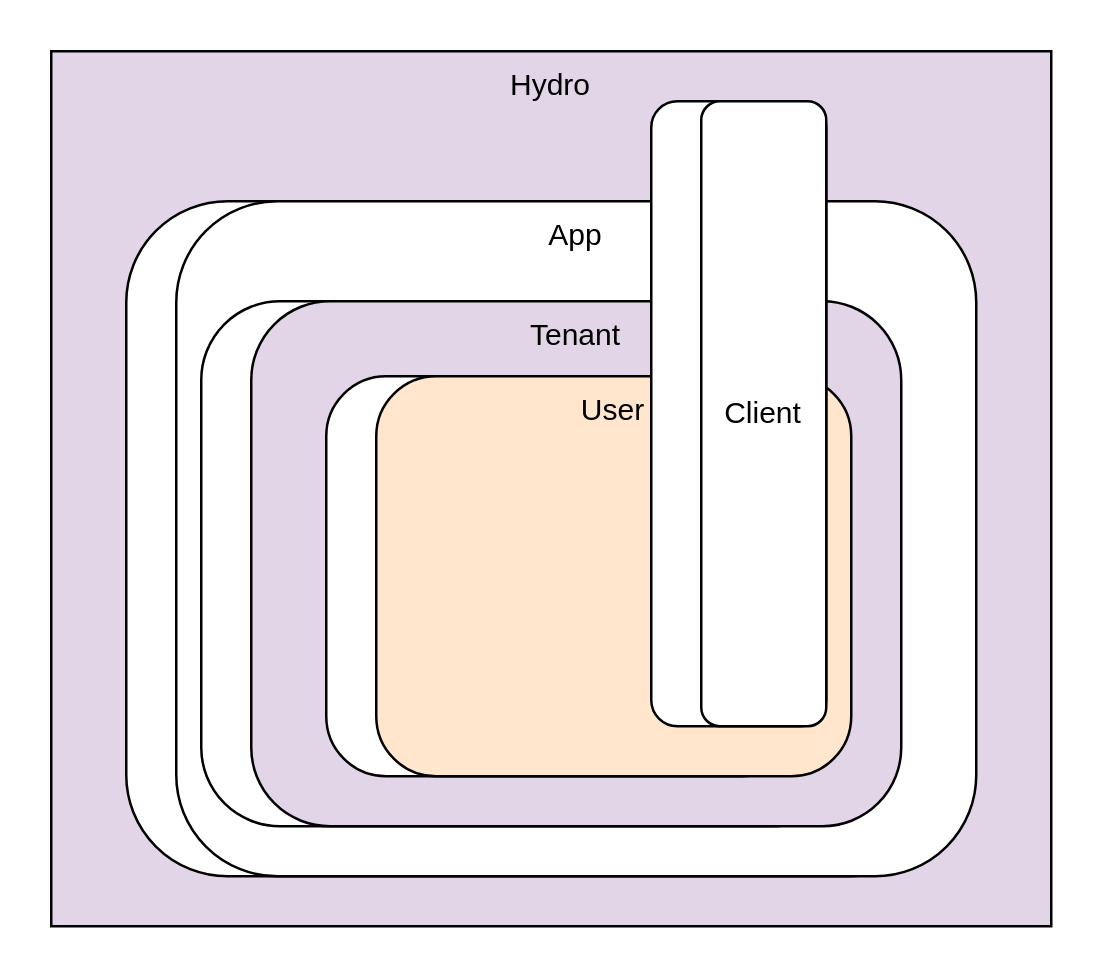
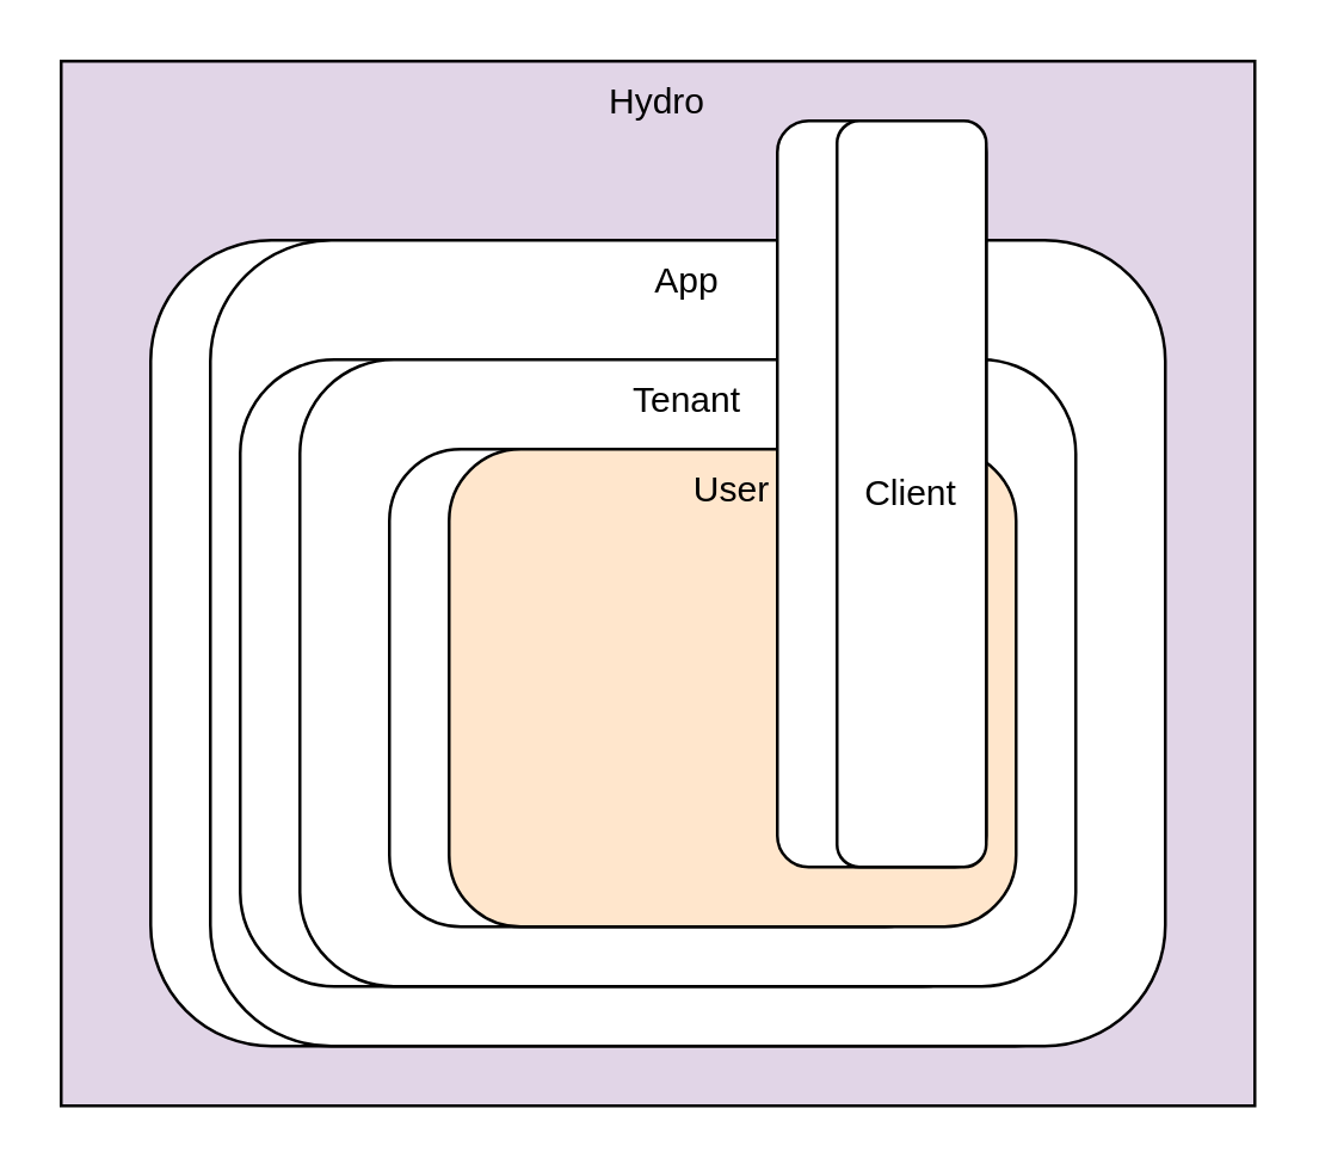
  <mxCell id="0" />
  <mxCell id="1" parent="0" />
  <mxCell id="2" value="Hydro" style="rounded=0;whiteSpace=wrap;html=1;verticalAlign=top;fillColor=#e1d5e7;" vertex="1" parent="1"><mxGeometry x="20" y="20" width="400" height="350" as="geometry" /></mxCell>
  <mxCell id="3" value="App" style="rounded=1;whiteSpace=wrap;html=1;verticalAlign=top;" vertex="1" parent="1"><mxGeometry x="50" y="80" width="330" height="270" as="geometry" /></mxCell>
  <mxCell id="4" value="App" style="rounded=1;whiteSpace=wrap;html=1;verticalAlign=top;" vertex="1" parent="1"><mxGeometry x="70" y="80" width="320" height="270" as="geometry" /></mxCell>
  <mxCell id="5" value="" style="rounded=1;whiteSpace=wrap;html=1;" vertex="1" parent="1"><mxGeometry x="80" y="120" width="260" height="210" as="geometry" /></mxCell>
- <mxCell id="6" value="Tenant" style="rounded=1;whiteSpace=wrap;html=1;verticalAlign=top;fillColor=#e1d5e7;" vertex="1" parent="1"><mxGeometry x="100" y="120" width="260" height="210" as="geometry" /></mxCell>
+ <mxCell id="6" value="Tenant" style="rounded=1;whiteSpace=wrap;html=1;verticalAlign=top;" vertex="1" parent="1"><mxGeometry x="100" y="120" width="260" height="210" as="geometry" /></mxCell>
  <mxCell id="7" value="" style="rounded=1;whiteSpace=wrap;html=1;" vertex="1" parent="1"><mxGeometry x="130" y="150" width="190" height="160" as="geometry" /></mxCell>
  <mxCell id="8" value="User" style="rounded=1;whiteSpace=wrap;html=1;verticalAlign=top;fillColor=#ffe6cc;" vertex="1" parent="1"><mxGeometry x="150" y="150" width="190" height="160" as="geometry" /></mxCell>
  <mxCell id="9" value="Client" style="rounded=1;whiteSpace=wrap;html=1;" vertex="1" parent="1"><mxGeometry x="260" y="40" width="70" height="250" as="geometry" /></mxCell>
  <mxCell id="10" value="Client" style="rounded=1;whiteSpace=wrap;html=1;" vertex="1" parent="1"><mxGeometry x="280" y="40" width="50" height="250" as="geometry" /></mxCell>
